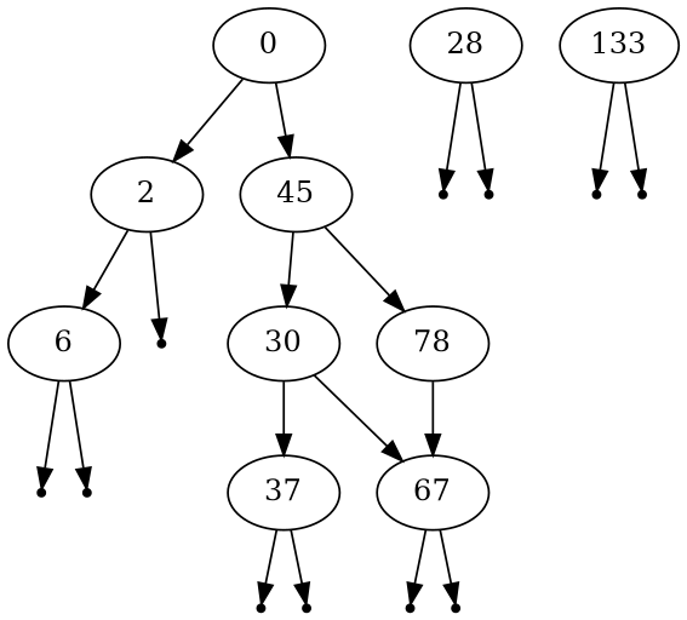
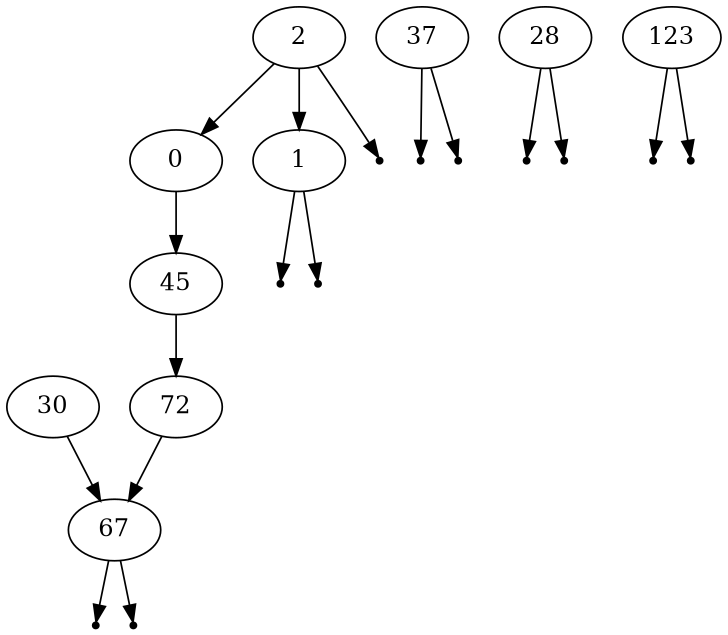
  digraph {
    node [shape=point]
    n1 [label=0 shape=""]
    2 [shape=""]
    45 [shape=""]
-   1 [label=6 shape=""]
+   1 [shape=""]
    null54
    30 [shape=""]
-   78 [shape=""]
+   78 [label=72 shape=""]
    null55
    null56
    37 [shape=""]
    67 [shape=""]
    28 [shape=""]
    null57
    null58
    null59
    null60
    null61
    null62
-   123 [label=133 shape=""]
+   123 [shape=""]
    null63
    null64
-   n1 -> 2
+   2 -> n1
    n1 -> 45
    2 -> 1
    2 -> null54
-   45 -> 30
    45 -> 78
    1 -> null55
    1 -> null56
-   30 -> 37
    30 -> 67
    78 -> 67
    37 -> null59
    37 -> null60
    67 -> null61
    67 -> null62
    28 -> null57
    28 -> null58
    123 -> null63
    123 -> null64
  }
